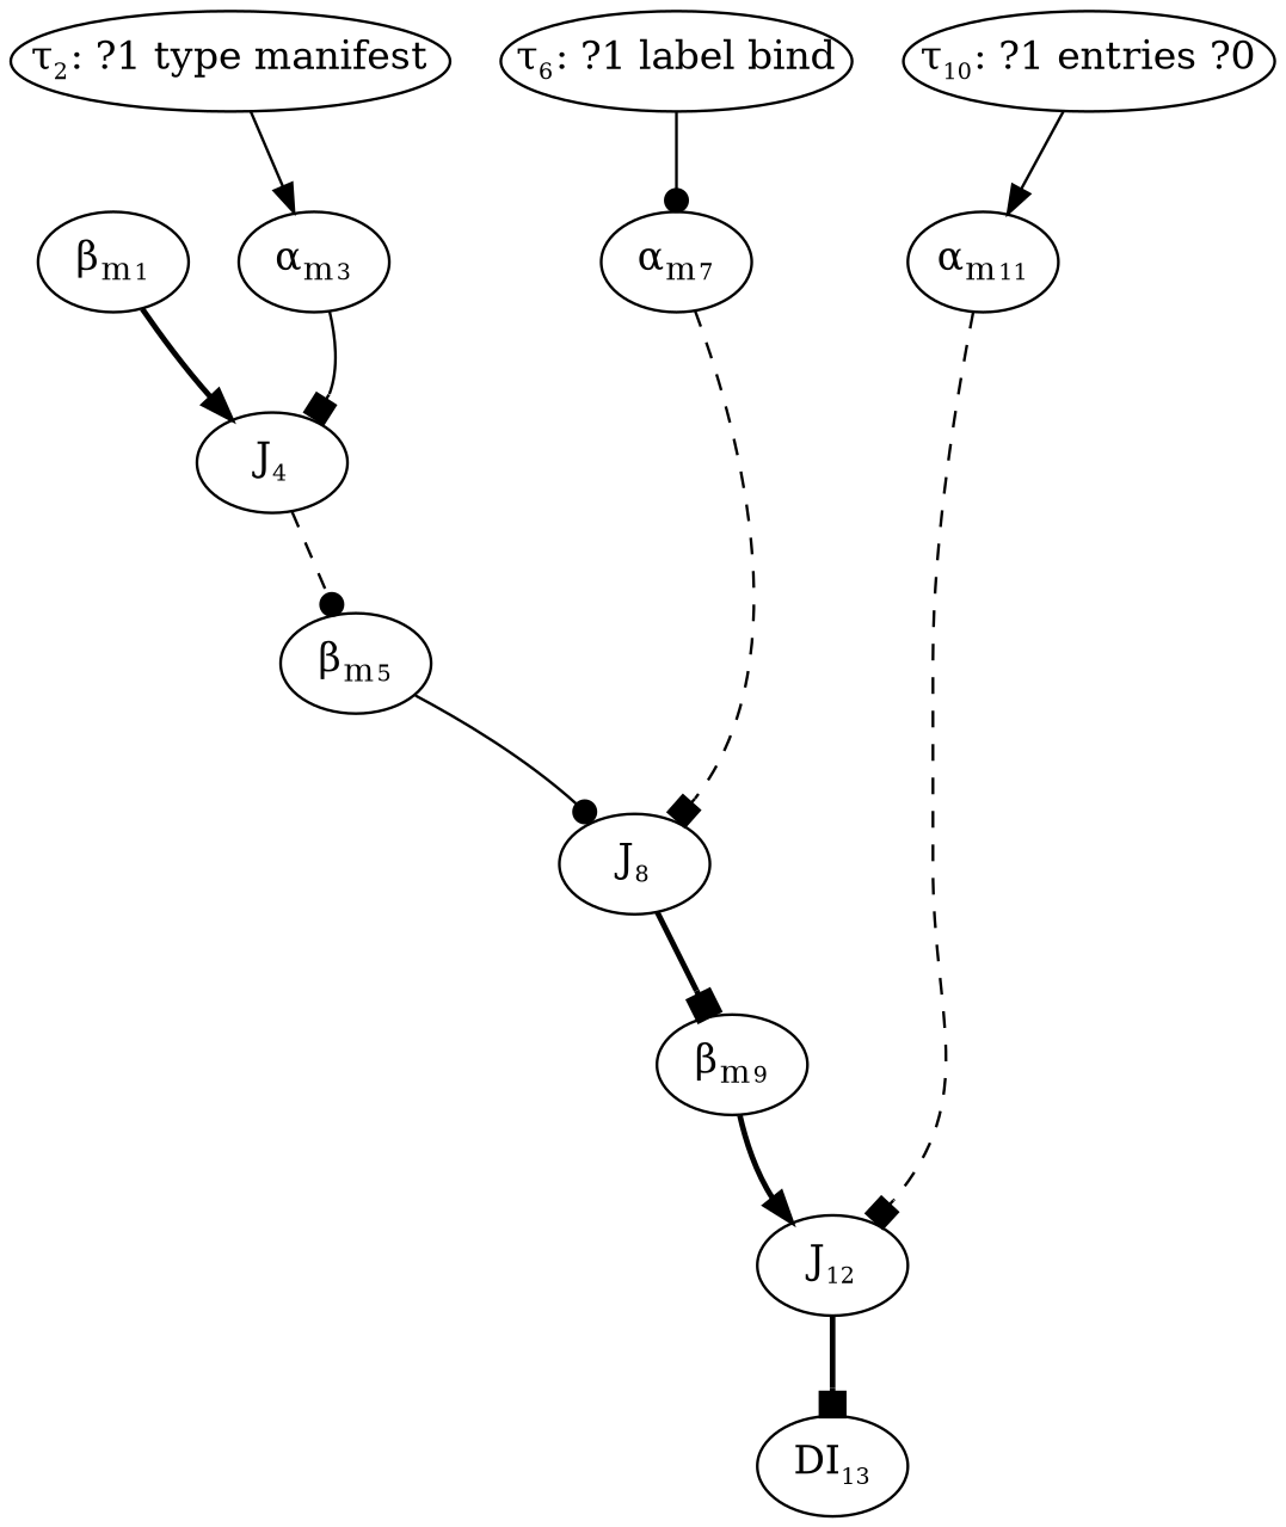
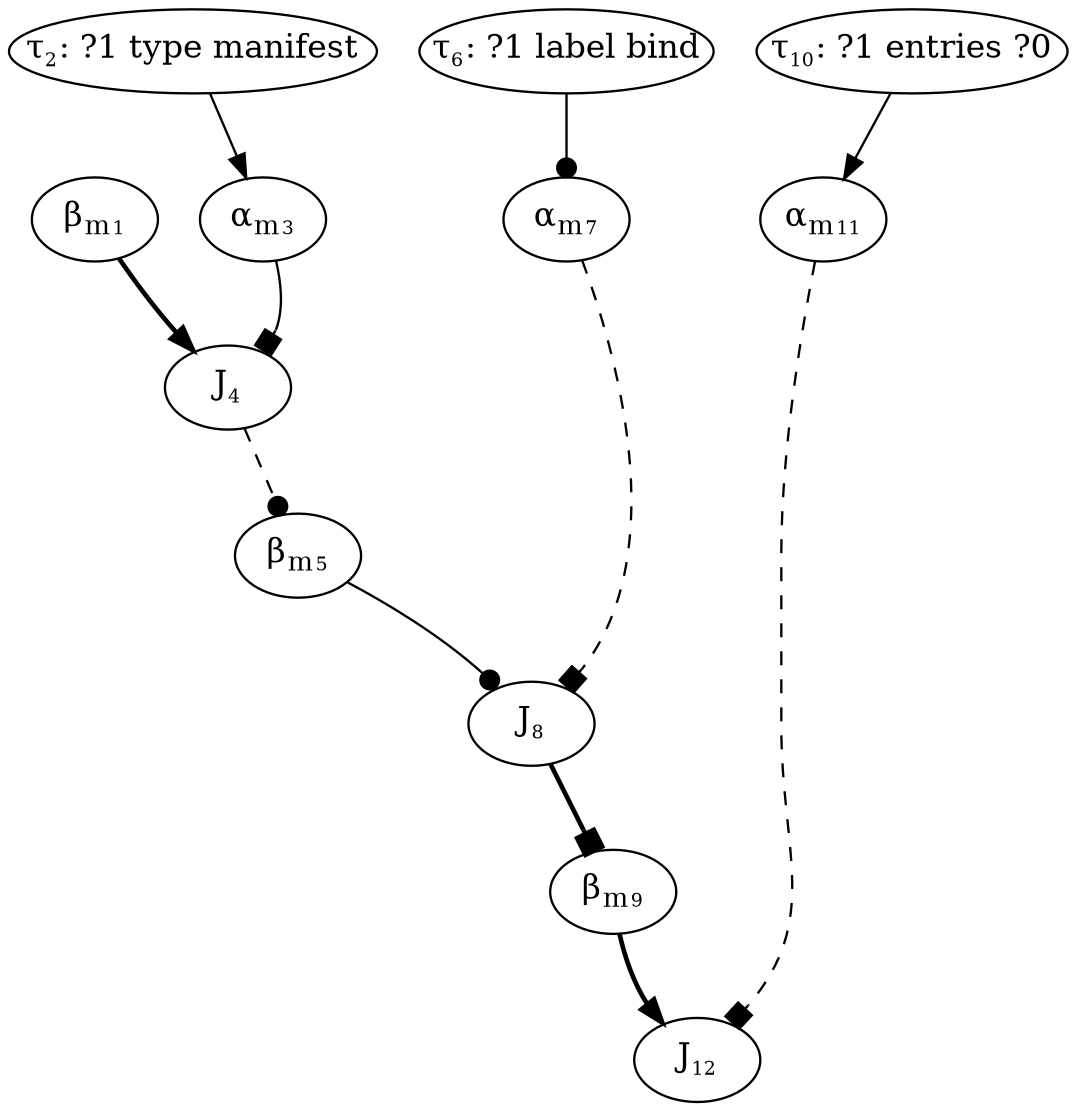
  digraph {
    node [color=Black margin=0 shape=oval]
    edge [style=solid arrowhead=box]
    n1 [label=<&tau;<sub><font point-size="10">2</font></sub>: ?1 type manifest>]
    n2 [label=<&tau;<sub><font point-size="10">6</font></sub>: ?1 label bind>]
    n3 [label=<&tau;<sub><font point-size="10">10</font></sub>: ?1 entries ?0>]
    n4 [label=<&alpha;<sub>m</sub><sub><font point-size="10">3</font></sub>>]
    n5 [label=<&alpha;<sub>m</sub><sub><font point-size="10">7</font></sub>>]
    n6 [label=<&alpha;<sub>m</sub><sub><font point-size="10">11</font></sub>>]
    n7 [label=<J<sub><font point-size="10">4</font></sub>>]
    n8 [label=<J<sub><font point-size="10">8</font></sub>>]
    n9 [label=<J<sub><font point-size="10">12</font></sub>>]
    n10 [label=<&beta;<sub>m</sub><sub><font point-size="10">1</font></sub>>]
    n11 [label=<&beta;<sub>m</sub><sub><font point-size="10">5</font></sub>>]
    n12 [label=<&beta;<sub>m</sub><sub><font point-size="10">9</font></sub>>]
-   n13 [label=<DI<sub><font point-size="10">13</font></sub>>]
    subgraph sub_1 {
      rank=same
      n1
      n2
      n3
    }
    subgraph sub_2 {
      rank=same
      n4
      n5
      n6
    }
    n1 -> n4 [arrowhead=normal]
    n2 -> n5 [arrowhead=dot]
    n3 -> n6 [arrowhead=normal]
    n4 -> n7 [headport=ne]
    n5 -> n8 [headport=ne style=dashed]
    n6 -> n9 [headport=ne style=dashed]
    n7 -> n11 [style=dashed arrowhead=dot]
    n8 -> n12 [style=bold]
-   n9 -> n13 [style=bold]
    n10 -> n7 [headport=nw style=bold arrowhead=normal]
    n11 -> n8 [headport=nw arrowhead=dot]
    n12 -> n9 [headport=nw style=bold arrowhead=normal]
  }
